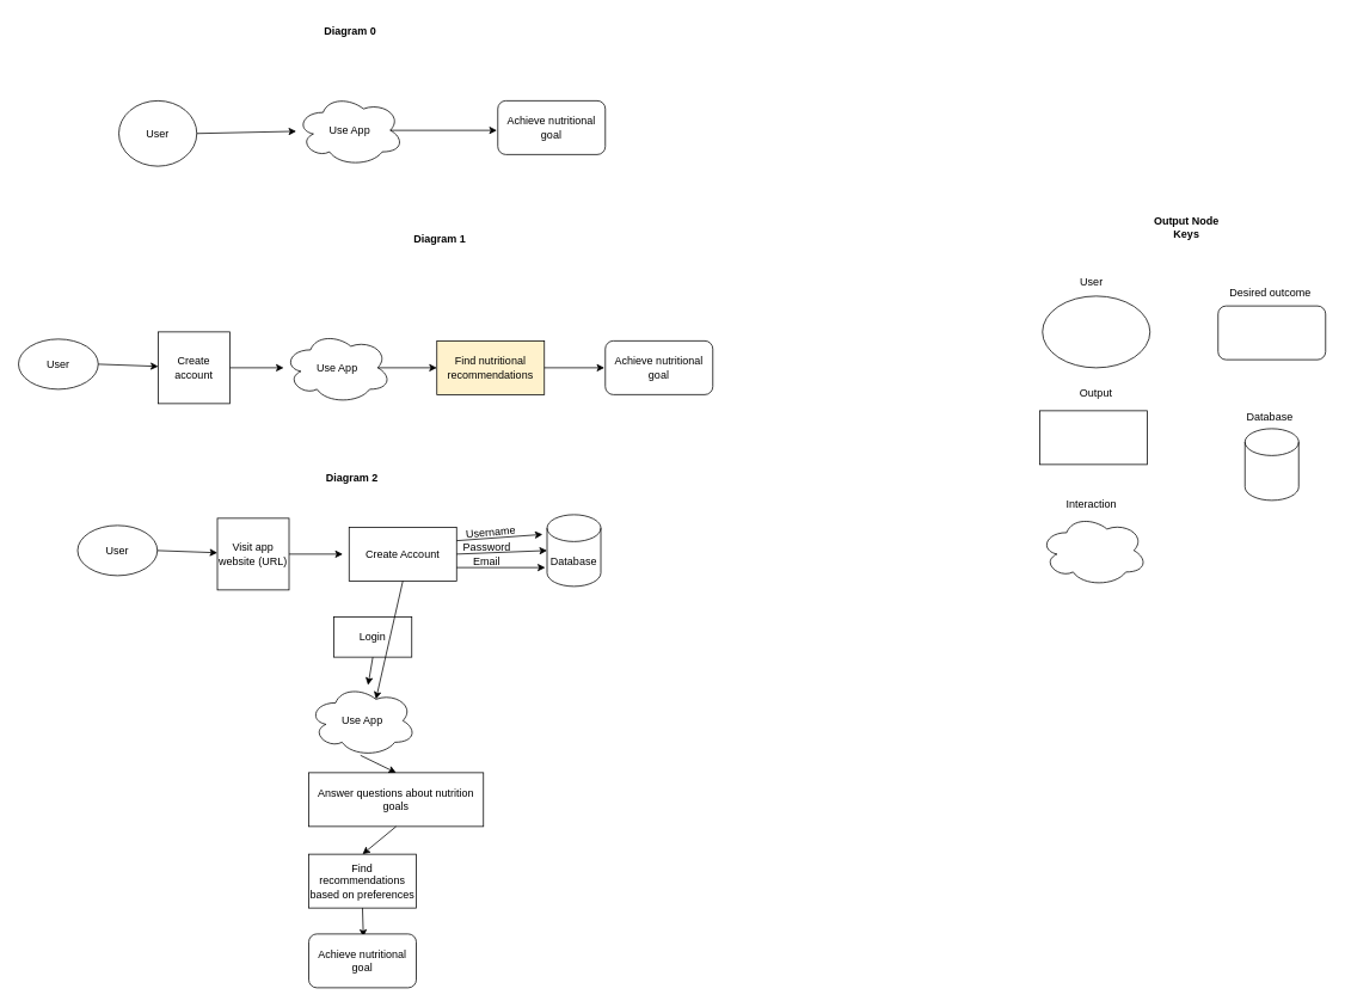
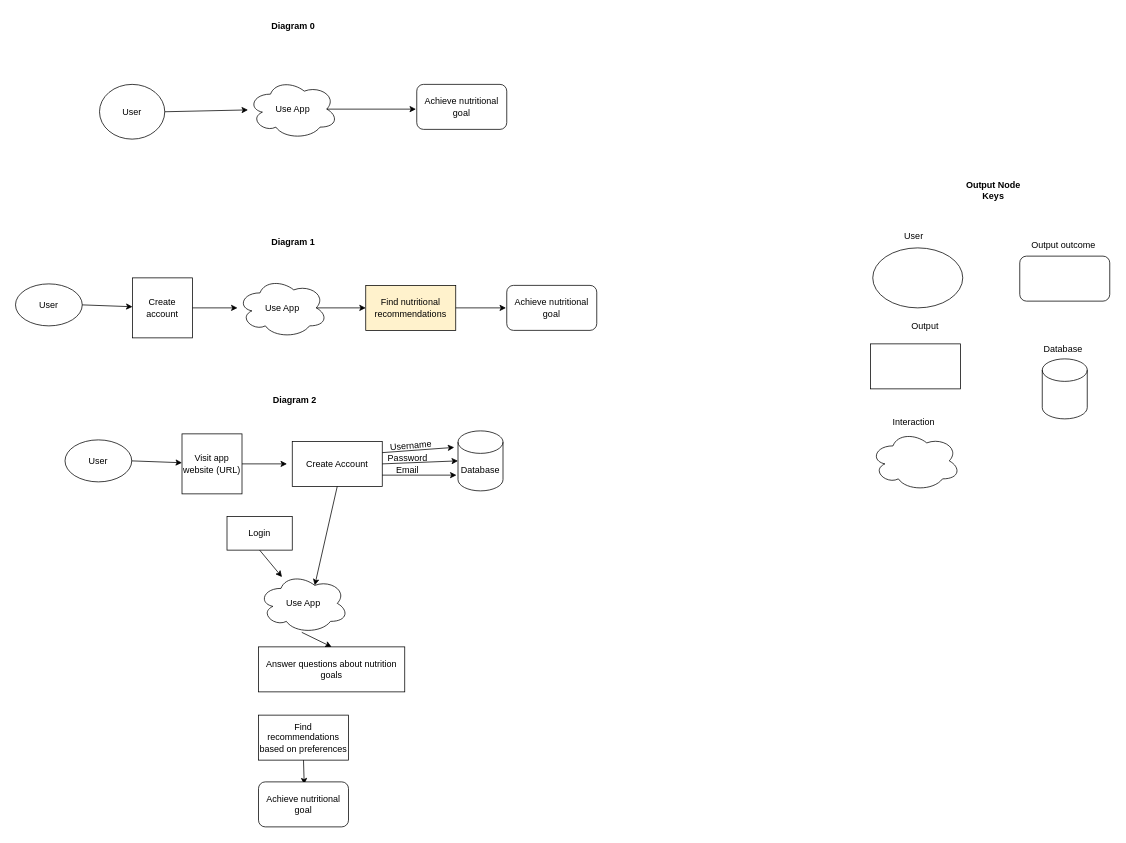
  <mxCell id="0" />
  <mxCell id="1" parent="0" />
  <mxCell id="2" value="User" style="ellipse;whiteSpace=wrap;html=1;" vertex="1" parent="1"><mxGeometry x="132" y="112" width="87" height="73" as="geometry" /></mxCell>
  <mxCell id="3" value="Use App" style="ellipse;shape=cloud;whiteSpace=wrap;html=1;" vertex="1" parent="1"><mxGeometry x="330" y="105" width="120" height="80" as="geometry" /></mxCell>
  <mxCell id="4" value="" style="endArrow=classic;html=1;rounded=0;exitX=1;exitY=0.5;exitDx=0;exitDy=0;" edge="1" parent="1" source="2" target="3"><mxGeometry width="50" height="50" relative="1" as="geometry"><mxPoint x="938" y="387" as="sourcePoint" /><mxPoint x="313" y="145" as="targetPoint" /></mxGeometry></mxCell>
  <mxCell id="5" value="" style="endArrow=classic;html=1;rounded=0;exitX=0.875;exitY=0.5;exitDx=0;exitDy=0;exitPerimeter=0;entryX=0;entryY=0.5;entryDx=0;entryDy=0;" edge="1" parent="1" source="3"><mxGeometry width="50" height="50" relative="1" as="geometry"><mxPoint x="938" y="387" as="sourcePoint" /><mxPoint x="554" y="145" as="targetPoint" /></mxGeometry></mxCell>
  <mxCell id="6" value="&lt;b&gt;Diagram 0&lt;/b&gt;" style="text;html=1;strokeColor=none;fillColor=none;align=center;verticalAlign=middle;whiteSpace=wrap;rounded=0;" vertex="1" parent="1"><mxGeometry x="352.5" y="20" width="75" height="30" as="geometry" /></mxCell>
  <mxCell id="7" value="User" style="ellipse;whiteSpace=wrap;html=1;" vertex="1" parent="1"><mxGeometry x="20" y="378" width="89" height="56" as="geometry" /></mxCell>
  <mxCell id="8" value="Use App" style="ellipse;shape=cloud;whiteSpace=wrap;html=1;" vertex="1" parent="1"><mxGeometry x="316" y="370" width="120" height="80" as="geometry" /></mxCell>
- <mxCell id="9" value="&lt;b&gt;Diagram 1&lt;br&gt;&lt;/b&gt;" style="text;html=1;strokeColor=none;fillColor=none;align=center;verticalAlign=middle;whiteSpace=wrap;rounded=0;" vertex="1" parent="1"><mxGeometry x="452.5" y="252" width="75" height="30" as="geometry" /></mxCell>
+ <mxCell id="9" value="&lt;b&gt;Diagram 1&lt;br&gt;&lt;/b&gt;" style="text;html=1;strokeColor=none;fillColor=none;align=center;verticalAlign=middle;whiteSpace=wrap;rounded=0;" vertex="1" parent="1"><mxGeometry x="352.5" y="307" width="75" height="30" as="geometry" /></mxCell>
  <mxCell id="10" value="Create account" style="whiteSpace=wrap;html=1;aspect=fixed;" vertex="1" parent="1"><mxGeometry x="176" y="370" width="80" height="80" as="geometry" /></mxCell>
  <mxCell id="11" value="Find nutritional recommendations" style="rounded=0;whiteSpace=wrap;html=1;fillColor=#fff2cc;" vertex="1" parent="1"><mxGeometry x="487" y="380" width="120" height="60" as="geometry" /></mxCell>
  <mxCell id="12" value="" style="endArrow=classic;html=1;rounded=0;exitX=1;exitY=0.5;exitDx=0;exitDy=0;" edge="1" parent="1" source="7" target="10"><mxGeometry width="50" height="50" relative="1" as="geometry"><mxPoint x="-125" y="604" as="sourcePoint" /><mxPoint x="-75" y="554" as="targetPoint" /></mxGeometry></mxCell>
  <mxCell id="13" value="" style="endArrow=classic;html=1;rounded=0;exitX=1;exitY=0.5;exitDx=0;exitDy=0;" edge="1" parent="1" source="10" target="8"><mxGeometry width="50" height="50" relative="1" as="geometry"><mxPoint x="530" y="239" as="sourcePoint" /><mxPoint x="580" y="189" as="targetPoint" /></mxGeometry></mxCell>
  <mxCell id="14" value="" style="endArrow=classic;html=1;rounded=0;exitX=0.875;exitY=0.5;exitDx=0;exitDy=0;exitPerimeter=0;" edge="1" parent="1" source="8" target="11"><mxGeometry width="50" height="50" relative="1" as="geometry"><mxPoint x="530" y="239" as="sourcePoint" /><mxPoint x="580" y="189" as="targetPoint" /></mxGeometry></mxCell>
  <mxCell id="15" value="" style="endArrow=classic;html=1;rounded=0;exitX=1;exitY=0.5;exitDx=0;exitDy=0;" edge="1" parent="1" source="11"><mxGeometry width="50" height="50" relative="1" as="geometry"><mxPoint x="530" y="239" as="sourcePoint" /><mxPoint x="674" y="410" as="targetPoint" /></mxGeometry></mxCell>
  <mxCell id="16" value="User" style="ellipse;whiteSpace=wrap;html=1;" vertex="1" parent="1"><mxGeometry x="86" y="586" width="89" height="56" as="geometry" /></mxCell>
  <mxCell id="17" value="&lt;b&gt;Diagram 2&lt;br&gt;&lt;/b&gt;" style="text;html=1;strokeColor=none;fillColor=none;align=center;verticalAlign=middle;whiteSpace=wrap;rounded=0;" vertex="1" parent="1"><mxGeometry x="355" y="518" width="75" height="30" as="geometry" /></mxCell>
  <mxCell id="18" value="Visit app website (URL)" style="whiteSpace=wrap;html=1;aspect=fixed;" vertex="1" parent="1"><mxGeometry x="242" y="578" width="80" height="80" as="geometry" /></mxCell>
  <mxCell id="19" value="" style="endArrow=classic;html=1;rounded=0;exitX=1;exitY=0.5;exitDx=0;exitDy=0;" edge="1" parent="1" source="16" target="18"><mxGeometry width="50" height="50" relative="1" as="geometry"><mxPoint x="-59" y="812" as="sourcePoint" /><mxPoint x="-9" y="762" as="targetPoint" /></mxGeometry></mxCell>
  <mxCell id="20" value="" style="endArrow=classic;html=1;rounded=0;exitX=1;exitY=0.5;exitDx=0;exitDy=0;" edge="1" parent="1" source="18"><mxGeometry width="50" height="50" relative="1" as="geometry"><mxPoint x="596" y="447" as="sourcePoint" /><mxPoint x="382" y="618" as="targetPoint" /></mxGeometry></mxCell>
  <mxCell id="21" value="Create Account" style="rounded=0;whiteSpace=wrap;html=1;" vertex="1" parent="1"><mxGeometry x="389" y="588" width="120" height="60" as="geometry" /></mxCell>
  <mxCell id="22" value="Database" style="shape=cylinder3;whiteSpace=wrap;html=1;boundedLbl=1;backgroundOutline=1;size=15;" vertex="1" parent="1"><mxGeometry x="610" y="574" width="60" height="80" as="geometry" /></mxCell>
  <mxCell id="23" value="" style="endArrow=classic;html=1;rounded=0;exitX=1;exitY=0.25;exitDx=0;exitDy=0;" edge="1" parent="1" source="21"><mxGeometry width="50" height="50" relative="1" as="geometry"><mxPoint x="603" y="395" as="sourcePoint" /><mxPoint x="605" y="596" as="targetPoint" /></mxGeometry></mxCell>
  <mxCell id="24" value="" style="endArrow=classic;html=1;rounded=0;exitX=1;exitY=0.75;exitDx=0;exitDy=0;" edge="1" parent="1" source="21"><mxGeometry width="50" height="50" relative="1" as="geometry"><mxPoint x="603" y="395" as="sourcePoint" /><mxPoint x="608" y="633" as="targetPoint" /></mxGeometry></mxCell>
  <mxCell id="25" value="" style="endArrow=classic;html=1;rounded=0;exitX=1;exitY=0.5;exitDx=0;exitDy=0;entryX=0;entryY=0.5;entryDx=0;entryDy=0;entryPerimeter=0;" edge="1" parent="1" source="21" target="22"><mxGeometry width="50" height="50" relative="1" as="geometry"><mxPoint x="603" y="395" as="sourcePoint" /><mxPoint x="653" y="345" as="targetPoint" /></mxGeometry></mxCell>
  <mxCell id="26" value="Username" style="text;html=1;strokeColor=none;fillColor=none;align=center;verticalAlign=middle;whiteSpace=wrap;rounded=0;rotation=-5;" vertex="1" parent="1"><mxGeometry x="517" y="579" width="61" height="29" as="geometry" /></mxCell>
  <mxCell id="27" value="Password" style="text;html=1;strokeColor=none;fillColor=none;align=center;verticalAlign=middle;whiteSpace=wrap;rounded=0;" vertex="1" parent="1"><mxGeometry x="513" y="595" width="60" height="30" as="geometry" /></mxCell>
  <mxCell id="28" value="Email" style="text;html=1;strokeColor=none;fillColor=none;align=center;verticalAlign=middle;whiteSpace=wrap;rounded=0;" vertex="1" parent="1"><mxGeometry x="513" y="612" width="60" height="30" as="geometry" /></mxCell>
- <mxCell id="29" value="Login" style="rounded=0;whiteSpace=wrap;html=1;" vertex="1" parent="1"><mxGeometry x="372" y="688" width="87" height="45" as="geometry" /></mxCell>
+ <mxCell id="29" value="Login" style="rounded=0;whiteSpace=wrap;html=1;" vertex="1" parent="1"><mxGeometry x="302" y="688" width="87" height="45" as="geometry" /></mxCell>
  <mxCell id="30" value="Use App" style="ellipse;shape=cloud;whiteSpace=wrap;html=1;" vertex="1" parent="1"><mxGeometry x="344" y="764" width="120" height="80" as="geometry" /></mxCell>
  <mxCell id="31" value="" style="endArrow=classic;html=1;rounded=0;exitX=0.5;exitY=1;exitDx=0;exitDy=0;" edge="1" parent="1" source="29" target="30"><mxGeometry width="50" height="50" relative="1" as="geometry"><mxPoint x="398" y="614" as="sourcePoint" /><mxPoint x="448" y="564" as="targetPoint" /></mxGeometry></mxCell>
  <mxCell id="32" value="" style="endArrow=classic;html=1;rounded=0;exitX=0.5;exitY=1;exitDx=0;exitDy=0;entryX=0.625;entryY=0.2;entryDx=0;entryDy=0;entryPerimeter=0;" edge="1" parent="1" source="21" target="30"><mxGeometry width="50" height="50" relative="1" as="geometry"><mxPoint x="398" y="614" as="sourcePoint" /><mxPoint x="448" y="564" as="targetPoint" /></mxGeometry></mxCell>
  <mxCell id="33" value="Answer questions about nutrition goals" style="rounded=0;whiteSpace=wrap;html=1;" vertex="1" parent="1"><mxGeometry x="344" y="862" width="195" height="60" as="geometry" /></mxCell>
  <mxCell id="34" value="Find recommendations based on preferences" style="rounded=0;whiteSpace=wrap;html=1;" vertex="1" parent="1"><mxGeometry x="344" y="953" width="120" height="60" as="geometry" /></mxCell>
  <mxCell id="35" value="" style="endArrow=classic;html=1;rounded=0;exitX=0.481;exitY=0.983;exitDx=0;exitDy=0;exitPerimeter=0;entryX=0.5;entryY=0;entryDx=0;entryDy=0;" edge="1" parent="1" source="30" target="33"><mxGeometry width="50" height="50" relative="1" as="geometry"><mxPoint x="398" y="934" as="sourcePoint" /><mxPoint x="448" y="884" as="targetPoint" /></mxGeometry></mxCell>
- <mxCell id="36" value="" style="endArrow=classic;html=1;rounded=0;exitX=0.5;exitY=1;exitDx=0;exitDy=0;entryX=0.5;entryY=0;entryDx=0;entryDy=0;" edge="1" parent="1" source="33" target="34"><mxGeometry width="50" height="50" relative="1" as="geometry"><mxPoint x="398" y="934" as="sourcePoint" /><mxPoint x="448" y="884" as="targetPoint" /></mxGeometry></mxCell>
  <mxCell id="37" value="" style="endArrow=classic;html=1;rounded=0;exitX=0.5;exitY=1;exitDx=0;exitDy=0;entryX=0.508;entryY=0.067;entryDx=0;entryDy=0;entryPerimeter=0;" edge="1" parent="1" source="34"><mxGeometry width="50" height="50" relative="1" as="geometry"><mxPoint x="398" y="926" as="sourcePoint" /><mxPoint x="404.96" y="1045.36" as="targetPoint" /></mxGeometry></mxCell>
  <mxCell id="38" value="" style="ellipse;whiteSpace=wrap;html=1;" vertex="1" parent="1"><mxGeometry x="1163" y="330" width="120" height="80" as="geometry" /></mxCell>
  <mxCell id="39" value="User" style="text;html=1;strokeColor=none;fillColor=none;align=center;verticalAlign=middle;whiteSpace=wrap;rounded=0;" vertex="1" parent="1"><mxGeometry x="1188" y="300" width="60" height="28" as="geometry" /></mxCell>
  <mxCell id="40" value="" style="rounded=0;whiteSpace=wrap;html=1;" vertex="1" parent="1"><mxGeometry x="1160" y="458" width="120" height="60" as="geometry" /></mxCell>
- <mxCell id="41" value="Output" style="text;html=1;strokeColor=none;fillColor=none;align=center;verticalAlign=middle;whiteSpace=wrap;rounded=0;" vertex="1" parent="1"><mxGeometry x="1193" y="424" width="60" height="30" as="geometry" /></mxCell>
+ <mxCell id="41" value="Output" style="text;html=1;strokeColor=none;fillColor=none;align=center;verticalAlign=middle;whiteSpace=wrap;rounded=0;" vertex="1" parent="1"><mxGeometry x="1203" y="419" width="60" height="30" as="geometry" /></mxCell>
  <mxCell id="42" value="" style="ellipse;shape=cloud;whiteSpace=wrap;html=1;" vertex="1" parent="1"><mxGeometry x="1160" y="574" width="120" height="80" as="geometry" /></mxCell>
  <mxCell id="43" value="Interaction" style="text;html=1;strokeColor=none;fillColor=none;align=center;verticalAlign=middle;whiteSpace=wrap;rounded=0;" vertex="1" parent="1"><mxGeometry x="1188" y="548" width="60" height="30" as="geometry" /></mxCell>
  <mxCell id="44" value="Achieve nutritional goal" style="rounded=1;whiteSpace=wrap;html=1;" vertex="1" parent="1"><mxGeometry x="344" y="1042" width="120" height="60" as="geometry" /></mxCell>
  <mxCell id="45" value="" style="rounded=1;whiteSpace=wrap;html=1;" vertex="1" parent="1"><mxGeometry x="1359" y="341" width="120" height="60" as="geometry" /></mxCell>
- <mxCell id="46" value="Desired outcome" style="text;html=1;strokeColor=none;fillColor=none;align=center;verticalAlign=middle;whiteSpace=wrap;rounded=0;" vertex="1" parent="1"><mxGeometry x="1364.5" y="311" width="105" height="30" as="geometry" /></mxCell>
+ <mxCell id="46" value="Output outcome" style="text;html=1;strokeColor=none;fillColor=none;align=center;verticalAlign=middle;whiteSpace=wrap;rounded=0;" vertex="1" parent="1"><mxGeometry x="1364.5" y="311" width="105" height="30" as="geometry" /></mxCell>
  <mxCell id="47" value="" style="shape=cylinder3;whiteSpace=wrap;html=1;boundedLbl=1;backgroundOutline=1;size=15;" vertex="1" parent="1"><mxGeometry x="1389" y="478" width="60" height="80" as="geometry" /></mxCell>
  <mxCell id="48" value="Database" style="text;html=1;strokeColor=none;fillColor=none;align=center;verticalAlign=middle;whiteSpace=wrap;rounded=0;" vertex="1" parent="1"><mxGeometry x="1387" y="450" width="60" height="30" as="geometry" /></mxCell>
  <mxCell id="49" value="Achieve nutritional goal" style="rounded=1;whiteSpace=wrap;html=1;" vertex="1" parent="1"><mxGeometry x="675" y="380" width="120" height="60" as="geometry" /></mxCell>
  <mxCell id="50" value="Achieve nutritional goal" style="rounded=1;whiteSpace=wrap;html=1;" vertex="1" parent="1"><mxGeometry x="555" y="112" width="120" height="60" as="geometry" /></mxCell>
  <mxCell id="51" value="&lt;b&gt;Output Node Keys&lt;/b&gt;" style="text;html=1;strokeColor=none;fillColor=none;align=center;verticalAlign=middle;whiteSpace=wrap;rounded=0;" vertex="1" parent="1"><mxGeometry x="1274" y="238" width="100" height="30" as="geometry" /></mxCell>
